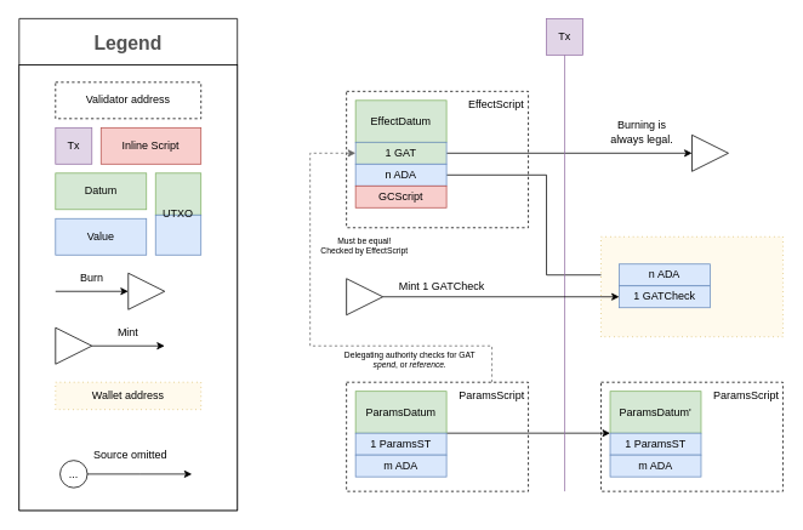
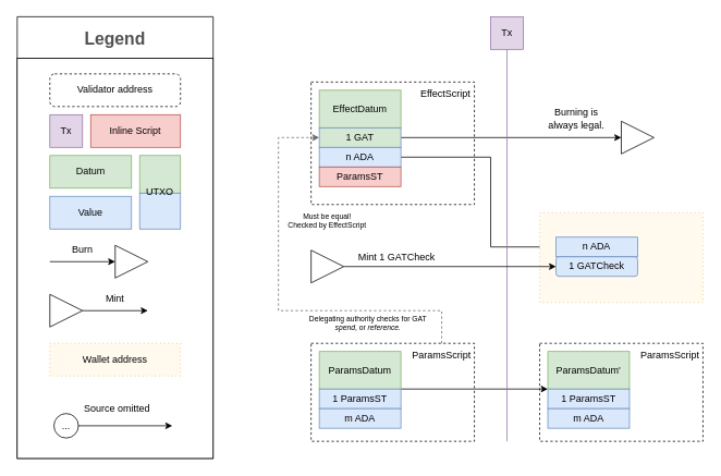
  <mxCell id="0" />
  <mxCell id="1" parent="0" />
  <mxCell id="2" value="Legend" style="swimlane;fontStyle=1;childLayout=stackLayout;horizontal=1;startSize=51;horizontalStack=0;resizeParent=1;resizeParentMax=0;resizeLast=0;collapsible=1;marginBottom=0;fontFamily=Helvetica;fontSize=21;fontColor=#525252;" vertex="1" parent="1"><mxGeometry x="20" y="20" width="240" height="541" as="geometry"><mxRectangle x="80" y="69" width="240" height="50" as="alternateBounds" /></mxGeometry></mxCell>
  <mxCell id="3" value="e" style="group" vertex="1" connectable="0" parent="2"><mxGeometry y="51" width="240" height="490" as="geometry" /></mxCell>
  <mxCell id="4" value="" style="rounded=0;whiteSpace=wrap;html=1;fontSize=12;" vertex="1" parent="3"><mxGeometry width="240" height="490" as="geometry" /></mxCell>
- <mxCell id="5" value="Validator address" style="rounded=0;whiteSpace=wrap;html=1;fontSize=12;fillColor=none;dashed=1;horizontal=1;strokeColor=#000000;gradientColor=none;" vertex="1" parent="3"><mxGeometry x="40" y="19" width="160" height="40" as="geometry" /></mxCell>
+ <mxCell id="5" value="Validator address" style="whiteSpace=wrap;html=1;fontSize=12;fillColor=none;dashed=1;horizontal=1;strokeColor=#000000;gradientColor=none;rounded=1;" vertex="1" parent="3"><mxGeometry x="40" y="19" width="160" height="40" as="geometry" /></mxCell>
  <mxCell id="6" value="Tx" style="rounded=0;whiteSpace=wrap;html=1;fontSize=12;fillColor=#e1d5e7;horizontal=1;strokeColor=#9673a6;" vertex="1" parent="3"><mxGeometry x="40" y="69" width="40" height="40" as="geometry" /></mxCell>
  <mxCell id="7" value="&lt;div&gt;Datum&lt;/div&gt;" style="rounded=0;whiteSpace=wrap;html=1;fontSize=12;fillColor=#d5e8d4;horizontal=1;strokeColor=#82b366;" vertex="1" parent="3"><mxGeometry x="40" y="119" width="100" height="40" as="geometry" /></mxCell>
  <mxCell id="8" value="" style="rounded=0;whiteSpace=wrap;html=1;fontSize=12;fillColor=#d5e8d4;horizontal=1;strokeColor=#82b366;" vertex="1" parent="3"><mxGeometry x="150" y="119" width="50" height="46" as="geometry" /></mxCell>
  <mxCell id="9" value="Value" style="rounded=0;whiteSpace=wrap;html=1;fontSize=12;fillColor=#dae8fc;horizontal=1;strokeColor=#6c8ebf;" vertex="1" parent="3"><mxGeometry x="40" y="169" width="100" height="40" as="geometry" /></mxCell>
  <mxCell id="10" value="" style="rounded=0;whiteSpace=wrap;html=1;fontSize=12;fillColor=#dae8fc;horizontal=1;strokeColor=#6c8ebf;" vertex="1" parent="3"><mxGeometry x="150" y="165" width="50" height="44" as="geometry" /></mxCell>
  <mxCell id="11" value="UTXO" style="text;html=1;strokeColor=none;fillColor=none;align=center;verticalAlign=middle;whiteSpace=wrap;rounded=0;fontSize=12;" vertex="1" parent="3"><mxGeometry x="155" y="149" width="40" height="30" as="geometry" /></mxCell>
  <mxCell id="12" value="" style="triangle;whiteSpace=wrap;html=1;fontSize=12;strokeColor=default;fillColor=default;" vertex="1" parent="3"><mxGeometry x="120" y="229" width="40" height="40" as="geometry" /></mxCell>
  <mxCell id="13" value="" style="endArrow=classic;html=1;rounded=0;fontSize=12;entryX=0;entryY=0.5;entryDx=0;entryDy=0;" edge="1" parent="3" target="12"><mxGeometry width="50" height="50" relative="1" as="geometry"><mxPoint x="40" y="249" as="sourcePoint" /><mxPoint x="90" y="269" as="targetPoint" /></mxGeometry></mxCell>
  <mxCell id="14" value="Burn" style="text;html=1;strokeColor=none;fillColor=none;align=center;verticalAlign=middle;whiteSpace=wrap;rounded=0;fontSize=12;" vertex="1" parent="3"><mxGeometry x="50" y="219" width="60" height="30" as="geometry" /></mxCell>
  <mxCell id="15" value="" style="triangle;whiteSpace=wrap;html=1;fontSize=12;strokeColor=default;fillColor=default;" vertex="1" parent="3"><mxGeometry x="40" y="289" width="40" height="40" as="geometry" /></mxCell>
  <mxCell id="16" value="" style="endArrow=classic;html=1;rounded=0;fontSize=12;exitX=1;exitY=0.5;exitDx=0;exitDy=0;" edge="1" parent="3" source="15"><mxGeometry width="50" height="50" relative="1" as="geometry"><mxPoint x="120" y="349" as="sourcePoint" /><mxPoint x="160" y="309" as="targetPoint" /></mxGeometry></mxCell>
  <mxCell id="17" value="Mint" style="text;html=1;strokeColor=none;fillColor=none;align=center;verticalAlign=middle;whiteSpace=wrap;rounded=0;fontSize=12;" vertex="1" parent="3"><mxGeometry x="90" y="279" width="60" height="30" as="geometry" /></mxCell>
- <mxCell id="18" value="Wallet address" style="rounded=0;whiteSpace=wrap;html=1;fontSize=12;fillColor=#FFFAED;dashed=1;horizontal=1;dashPattern=1 4;strokeColor=#d6b656;" vertex="1" parent="3"><mxGeometry x="40" y="349" width="160" height="30" as="geometry" /></mxCell>
+ <mxCell id="18" value="Wallet address" style="rounded=0;whiteSpace=wrap;html=1;fontSize=12;fillColor=#FFFAED;dashed=1;horizontal=1;dashPattern=1 4;strokeColor=#d6b656;" vertex="1" parent="3"><mxGeometry x="40" y="349" width="160" height="40" as="geometry" /></mxCell>
  <mxCell id="19" style="edgeStyle=orthogonalEdgeStyle;rounded=0;orthogonalLoop=1;jettySize=auto;html=1;exitX=1;exitY=0.5;exitDx=0;exitDy=0;fontSize=12;" edge="1" parent="3" source="20"><mxGeometry relative="1" as="geometry"><mxPoint x="190" y="450" as="targetPoint" /></mxGeometry></mxCell>
  <mxCell id="20" value="..." style="ellipse;whiteSpace=wrap;html=1;aspect=fixed;fontSize=12;strokeColor=#000000;fillColor=none;gradientColor=none;" vertex="1" parent="3"><mxGeometry x="45" y="435" width="30" height="30" as="geometry" /></mxCell>
  <mxCell id="21" value="Source omitted" style="text;html=1;strokeColor=none;fillColor=none;align=center;verticalAlign=middle;whiteSpace=wrap;rounded=0;fontSize=12;" vertex="1" parent="3"><mxGeometry x="75" y="419" width="95" height="20" as="geometry" /></mxCell>
  <mxCell id="22" value="Inline Script" style="rounded=0;whiteSpace=wrap;html=1;fontSize=12;fillColor=#f8cecc;horizontal=1;strokeColor=#b85450;" vertex="1" parent="3"><mxGeometry x="90" y="69" width="110" height="40" as="geometry" /></mxCell>
  <mxCell id="23" value="" style="rounded=0;whiteSpace=wrap;html=1;fontSize=12;fillColor=none;dashed=1;horizontal=1;strokeColor=#000000;gradientColor=none;" vertex="1" parent="1"><mxGeometry x="380" y="100" width="200" height="150" as="geometry" /></mxCell>
  <mxCell id="24" value="EffectScript" style="text;html=1;strokeColor=none;fillColor=none;align=center;verticalAlign=middle;whiteSpace=wrap;rounded=0;" vertex="1" parent="1"><mxGeometry x="510" y="100" width="70" height="30" as="geometry" /></mxCell>
  <mxCell id="25" value="EffectDatum" style="rounded=0;whiteSpace=wrap;html=1;fontSize=12;fillColor=#d5e8d4;horizontal=1;strokeColor=#82b366;" vertex="1" parent="1"><mxGeometry x="390" y="110" width="100" height="46" as="geometry" /></mxCell>
  <mxCell id="26" style="edgeStyle=orthogonalEdgeStyle;rounded=0;orthogonalLoop=1;jettySize=auto;html=1;exitX=1;exitY=0.5;exitDx=0;exitDy=0;entryX=0;entryY=0.5;entryDx=0;entryDy=0;" edge="1" parent="1" source="27" target="52"><mxGeometry relative="1" as="geometry" /></mxCell>
  <mxCell id="27" value="1 GAT" style="rounded=0;whiteSpace=wrap;html=1;fontSize=12;fillColor=#d5e8d4;horizontal=1;strokeColor=#6c8ebf;" vertex="1" parent="1"><mxGeometry x="390" y="156" width="100" height="24" as="geometry" /></mxCell>
  <mxCell id="28" style="edgeStyle=orthogonalEdgeStyle;rounded=0;orthogonalLoop=1;jettySize=auto;html=1;exitX=1;exitY=0.5;exitDx=0;exitDy=0;entryX=0;entryY=0.5;entryDx=0;entryDy=0;" edge="1" parent="1" source="29" target="45"><mxGeometry relative="1" as="geometry"><Array as="points"><mxPoint x="600" y="192" /><mxPoint x="600" y="302" /></Array></mxGeometry></mxCell>
  <mxCell id="29" value="&lt;div&gt;n ADA&lt;/div&gt;" style="rounded=0;whiteSpace=wrap;html=1;fontSize=12;fillColor=#dae8fc;horizontal=1;strokeColor=#6c8ebf;" vertex="1" parent="1"><mxGeometry x="390" y="180" width="100" height="24" as="geometry" /></mxCell>
  <mxCell id="30" value="" style="rounded=0;whiteSpace=wrap;html=1;fontSize=12;fillColor=none;dashed=1;horizontal=1;strokeColor=#000000;gradientColor=none;" vertex="1" parent="1"><mxGeometry x="380" y="420" width="200" height="120" as="geometry" /></mxCell>
  <mxCell id="31" style="edgeStyle=orthogonalEdgeStyle;rounded=0;orthogonalLoop=1;jettySize=auto;html=1;exitX=0.5;exitY=0;exitDx=0;exitDy=0;entryX=0;entryY=0.5;entryDx=0;entryDy=0;dashed=1;fillColor=#f5f5f5;strokeColor=#666666;" edge="1" parent="1" source="32" target="27"><mxGeometry relative="1" as="geometry"><Array as="points"><mxPoint x="540" y="380" /><mxPoint x="340" y="380" /><mxPoint x="340" y="168" /></Array></mxGeometry></mxCell>
  <mxCell id="32" value="ParamsScript" style="text;html=1;strokeColor=none;fillColor=none;align=center;verticalAlign=middle;whiteSpace=wrap;rounded=0;" vertex="1" parent="1"><mxGeometry x="500" y="420" width="80" height="30" as="geometry" /></mxCell>
  <mxCell id="33" style="edgeStyle=orthogonalEdgeStyle;rounded=0;orthogonalLoop=1;jettySize=auto;html=1;exitX=1;exitY=1;exitDx=0;exitDy=0;entryX=0;entryY=1;entryDx=0;entryDy=0;" edge="1" parent="1" source="34" target="39"><mxGeometry relative="1" as="geometry"><Array as="points"><mxPoint x="580" y="476" /><mxPoint x="580" y="476" /></Array></mxGeometry></mxCell>
  <mxCell id="34" value="ParamsDatum" style="rounded=0;whiteSpace=wrap;html=1;fontSize=12;fillColor=#d5e8d4;horizontal=1;strokeColor=#82b366;" vertex="1" parent="1"><mxGeometry x="390" y="430" width="100" height="46" as="geometry" /></mxCell>
  <mxCell id="35" value="1 ParamsST" style="rounded=0;whiteSpace=wrap;html=1;fontSize=12;fillColor=#dae8fc;horizontal=1;strokeColor=#6c8ebf;" vertex="1" parent="1"><mxGeometry x="390" y="476" width="100" height="24" as="geometry" /></mxCell>
  <mxCell id="36" value="&lt;div&gt;m ADA&lt;/div&gt;" style="rounded=0;whiteSpace=wrap;html=1;fontSize=12;fillColor=#dae8fc;horizontal=1;strokeColor=#6c8ebf;" vertex="1" parent="1"><mxGeometry x="390" y="500" width="100" height="24" as="geometry" /></mxCell>
  <mxCell id="37" value="" style="rounded=0;whiteSpace=wrap;html=1;fontSize=12;fillColor=none;dashed=1;horizontal=1;strokeColor=#000000;gradientColor=none;" vertex="1" parent="1"><mxGeometry x="660" y="420" width="200" height="120" as="geometry" /></mxCell>
  <mxCell id="38" value="ParamsScript" style="text;html=1;strokeColor=none;fillColor=none;align=center;verticalAlign=middle;whiteSpace=wrap;rounded=0;" vertex="1" parent="1"><mxGeometry x="780" y="420" width="80" height="30" as="geometry" /></mxCell>
  <mxCell id="39" value="ParamsDatum'" style="rounded=0;whiteSpace=wrap;html=1;fontSize=12;fillColor=#d5e8d4;horizontal=1;strokeColor=#82b366;" vertex="1" parent="1"><mxGeometry x="670" y="430" width="100" height="46" as="geometry" /></mxCell>
  <mxCell id="40" value="1 ParamsST" style="rounded=0;whiteSpace=wrap;html=1;fontSize=12;fillColor=#dae8fc;horizontal=1;strokeColor=#6c8ebf;" vertex="1" parent="1"><mxGeometry x="670" y="476" width="100" height="24" as="geometry" /></mxCell>
  <mxCell id="41" value="&lt;div&gt;m ADA&lt;/div&gt;" style="rounded=0;whiteSpace=wrap;html=1;fontSize=12;fillColor=#dae8fc;horizontal=1;strokeColor=#6c8ebf;" vertex="1" parent="1"><mxGeometry x="670" y="500" width="100" height="24" as="geometry" /></mxCell>
  <mxCell id="42" value="Tx" style="rounded=0;whiteSpace=wrap;html=1;fontSize=12;fillColor=#e1d5e7;horizontal=1;strokeColor=#9673a6;" vertex="1" parent="1"><mxGeometry x="600" y="20" width="40" height="40" as="geometry" /></mxCell>
  <mxCell id="43" value="" style="endArrow=none;html=1;rounded=0;entryX=0.5;entryY=1;entryDx=0;entryDy=0;fillColor=#e1d5e7;strokeColor=#9673a6;" edge="1" parent="1" target="42"><mxGeometry width="50" height="50" relative="1" as="geometry"><mxPoint x="620" y="540" as="sourcePoint" /><mxPoint x="620" y="110" as="targetPoint" /></mxGeometry></mxCell>
  <mxCell id="44" value="" style="rounded=0;whiteSpace=wrap;html=1;fontSize=12;fillColor=#FFFAED;dashed=1;horizontal=1;dashPattern=1 4;strokeColor=#d6b656;" vertex="1" parent="1"><mxGeometry x="660" y="260" width="200" height="110" as="geometry" /></mxCell>
  <mxCell id="45" value="&lt;div&gt;n ADA&lt;/div&gt;" style="rounded=0;whiteSpace=wrap;html=1;fontSize=12;fillColor=#dae8fc;horizontal=1;strokeColor=#6c8ebf;" vertex="1" parent="1"><mxGeometry x="680" y="290" width="100" height="24" as="geometry" /></mxCell>
- <mxCell id="46" value="1 GATCheck" style="rounded=0;whiteSpace=wrap;html=1;fontSize=12;fillColor=#dae8fc;horizontal=1;strokeColor=#6c8ebf;" vertex="1" parent="1"><mxGeometry x="680" y="314" width="100" height="24" as="geometry" /></mxCell>
+ <mxCell id="46" value="1 GATCheck" style="whiteSpace=wrap;html=1;fontSize=12;fillColor=#dae8fc;horizontal=1;strokeColor=#6c8ebf;rounded=1;" vertex="1" parent="1"><mxGeometry x="680" y="314" width="100" height="24" as="geometry" /></mxCell>
  <mxCell id="47" value="" style="triangle;whiteSpace=wrap;html=1;fontSize=12;strokeColor=default;fillColor=default;" vertex="1" parent="1"><mxGeometry x="380" y="306" width="40" height="40" as="geometry" /></mxCell>
  <mxCell id="48" value="Mint 1 GATCheck " style="text;html=1;strokeColor=none;fillColor=none;align=center;verticalAlign=middle;whiteSpace=wrap;rounded=0;fontSize=12;" vertex="1" parent="1"><mxGeometry x="420" y="305" width="130" height="20" as="geometry" /></mxCell>
  <mxCell id="49" value="" style="endArrow=classic;html=1;rounded=0;fontSize=12;exitX=1;exitY=0.5;exitDx=0;exitDy=0;entryX=0;entryY=0.5;entryDx=0;entryDy=0;" edge="1" source="47" parent="1" target="46"><mxGeometry width="50" height="50" relative="1" as="geometry"><mxPoint x="420" y="149" as="sourcePoint" /><mxPoint x="500" y="320" as="targetPoint" /></mxGeometry></mxCell>
- <mxCell id="50" value="GCScript" style="rounded=0;whiteSpace=wrap;html=1;fontSize=12;fillColor=#f8cecc;horizontal=1;strokeColor=#b85450;" vertex="1" parent="1"><mxGeometry x="390" y="204" width="100" height="24" as="geometry" /></mxCell>
+ <mxCell id="50" value="ParamsST" style="rounded=0;whiteSpace=wrap;html=1;fontSize=12;fillColor=#f8cecc;horizontal=1;strokeColor=#b85450;" vertex="1" parent="1"><mxGeometry x="390" y="204" width="100" height="24" as="geometry" /></mxCell>
  <mxCell id="51" value="&lt;div style=&quot;font-size: 9px;&quot;&gt;Must be equal!&lt;/div&gt;&lt;div style=&quot;font-size: 9px;&quot;&gt;Checked by EffectScript&lt;br style=&quot;font-size: 9px;&quot;&gt;&lt;/div&gt;" style="text;html=1;strokeColor=none;fillColor=none;align=center;verticalAlign=middle;whiteSpace=wrap;rounded=0;fontSize=9;" vertex="1" parent="1"><mxGeometry x="330" y="250" width="140" height="40" as="geometry" /></mxCell>
  <mxCell id="52" value="" style="triangle;whiteSpace=wrap;html=1;fontSize=12;strokeColor=default;fillColor=default;" vertex="1" parent="1"><mxGeometry x="760" y="148" width="40" height="40" as="geometry" /></mxCell>
  <mxCell id="53" value="Burning is always legal." style="text;html=1;strokeColor=none;fillColor=none;align=center;verticalAlign=middle;whiteSpace=wrap;rounded=0;fontSize=12;" vertex="1" parent="1"><mxGeometry x="660" y="130" width="90" height="30" as="geometry" /></mxCell>
  <mxCell id="54" value="&lt;div style=&quot;font-size: 9px;&quot;&gt;Delegating authority checks for GAT &lt;i style=&quot;font-size: 9px;&quot;&gt;spend&lt;/i&gt;, or &lt;i style=&quot;font-size: 9px;&quot;&gt;reference.&lt;/i&gt;&lt;br style=&quot;font-size: 9px;&quot;&gt;&lt;/div&gt;" style="text;html=1;strokeColor=none;fillColor=none;align=center;verticalAlign=middle;whiteSpace=wrap;rounded=0;fontSize=9;" vertex="1" parent="1"><mxGeometry x="370" y="380" width="160" height="30" as="geometry" /></mxCell>
